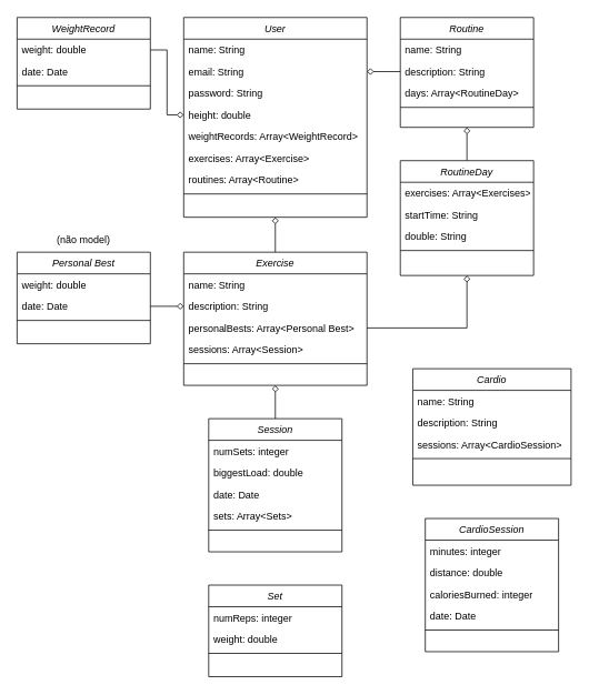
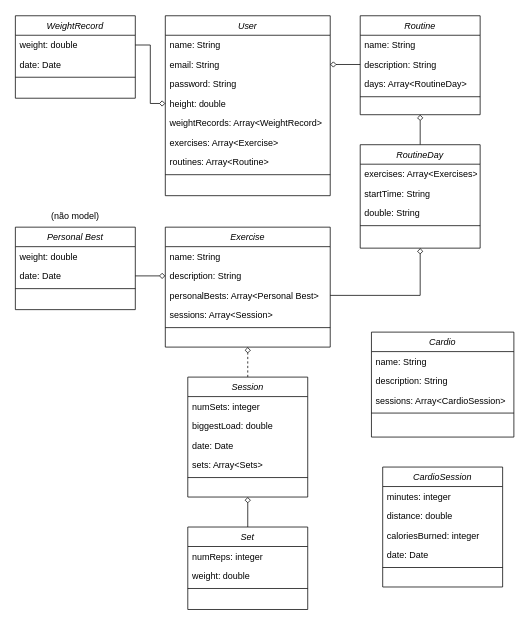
  <mxCell id="0" />
  <mxCell id="1" parent="0" />
  <mxCell id="2" value="User" style="swimlane;fontStyle=2;align=center;verticalAlign=top;childLayout=stackLayout;horizontal=1;startSize=26;horizontalStack=0;resizeParent=1;resizeLast=0;collapsible=1;marginBottom=0;rounded=0;shadow=0;strokeWidth=1;" parent="1" vertex="1"><mxGeometry x="220" y="20" width="220" height="240" as="geometry"><mxRectangle x="230" y="140" width="160" height="26" as="alternateBounds" /></mxGeometry></mxCell>
  <mxCell id="3" value="name: String" style="text;align=left;verticalAlign=top;spacingLeft=4;spacingRight=4;overflow=hidden;rotatable=0;points=[[0,0.5],[1,0.5]];portConstraint=eastwest;" parent="2" vertex="1"><mxGeometry y="26" width="220" height="26" as="geometry" /></mxCell>
  <mxCell id="4" value="email: String" style="text;align=left;verticalAlign=top;spacingLeft=4;spacingRight=4;overflow=hidden;rotatable=0;points=[[0,0.5],[1,0.5]];portConstraint=eastwest;rounded=0;shadow=0;html=0;" parent="2" vertex="1"><mxGeometry y="52" width="220" height="26" as="geometry" /></mxCell>
  <mxCell id="5" value="password: String" style="text;align=left;verticalAlign=top;spacingLeft=4;spacingRight=4;overflow=hidden;rotatable=0;points=[[0,0.5],[1,0.5]];portConstraint=eastwest;rounded=0;shadow=0;html=0;" parent="2" vertex="1"><mxGeometry y="78" width="220" height="26" as="geometry" /></mxCell>
  <mxCell id="6" value="height: double" style="text;align=left;verticalAlign=top;spacingLeft=4;spacingRight=4;overflow=hidden;rotatable=0;points=[[0,0.5],[1,0.5]];portConstraint=eastwest;rounded=0;shadow=0;html=0;" vertex="1" parent="2"><mxGeometry y="104" width="220" height="26" as="geometry" /></mxCell>
  <mxCell id="7" value="weightRecords: Array&lt;WeightRecord&gt;" style="text;align=left;verticalAlign=top;spacingLeft=4;spacingRight=4;overflow=hidden;rotatable=0;points=[[0,0.5],[1,0.5]];portConstraint=eastwest;rounded=0;shadow=0;html=0;" vertex="1" parent="2"><mxGeometry y="130" width="220" height="26" as="geometry" /></mxCell>
  <mxCell id="8" value="exercises: Array&lt;Exercise&gt;" style="text;align=left;verticalAlign=top;spacingLeft=4;spacingRight=4;overflow=hidden;rotatable=0;points=[[0,0.5],[1,0.5]];portConstraint=eastwest;rounded=0;shadow=0;html=0;" vertex="1" parent="2"><mxGeometry y="156" width="220" height="26" as="geometry" /></mxCell>
  <mxCell id="9" value="routines: Array&lt;Routine&gt;" style="text;align=left;verticalAlign=top;spacingLeft=4;spacingRight=4;overflow=hidden;rotatable=0;points=[[0,0.5],[1,0.5]];portConstraint=eastwest;rounded=0;shadow=0;html=0;" vertex="1" parent="2"><mxGeometry y="182" width="220" height="26" as="geometry" /></mxCell>
  <mxCell id="10" value="" style="line;html=1;strokeWidth=1;align=left;verticalAlign=middle;spacingTop=-1;spacingLeft=3;spacingRight=3;rotatable=0;labelPosition=right;points=[];portConstraint=eastwest;" parent="2" vertex="1"><mxGeometry y="208" width="220" height="8" as="geometry" /></mxCell>
- <mxCell id="11" style="edgeStyle=orthogonalEdgeStyle;rounded=0;orthogonalLoop=1;jettySize=auto;html=1;entryX=0.5;entryY=1;entryDx=0;entryDy=0;endArrow=diamond;endFill=0;" edge="1" parent="1" source="12" target="2"><mxGeometry relative="1" as="geometry" /></mxCell>
  <mxCell id="12" value="Exercise" style="swimlane;fontStyle=2;align=center;verticalAlign=top;childLayout=stackLayout;horizontal=1;startSize=26;horizontalStack=0;resizeParent=1;resizeLast=0;collapsible=1;marginBottom=0;rounded=0;shadow=0;strokeWidth=1;" vertex="1" parent="1"><mxGeometry x="220" y="302" width="220" height="160" as="geometry"><mxRectangle x="230" y="140" width="160" height="26" as="alternateBounds" /></mxGeometry></mxCell>
  <mxCell id="13" value="name: String" style="text;align=left;verticalAlign=top;spacingLeft=4;spacingRight=4;overflow=hidden;rotatable=0;points=[[0,0.5],[1,0.5]];portConstraint=eastwest;" vertex="1" parent="12"><mxGeometry y="26" width="220" height="26" as="geometry" /></mxCell>
  <mxCell id="14" value="description: String" style="text;align=left;verticalAlign=top;spacingLeft=4;spacingRight=4;overflow=hidden;rotatable=0;points=[[0,0.5],[1,0.5]];portConstraint=eastwest;rounded=0;shadow=0;html=0;" vertex="1" parent="12"><mxGeometry y="52" width="220" height="26" as="geometry" /></mxCell>
  <mxCell id="15" value="personalBests: Array&lt;Personal Best&gt;" style="text;align=left;verticalAlign=top;spacingLeft=4;spacingRight=4;overflow=hidden;rotatable=0;points=[[0,0.5],[1,0.5]];portConstraint=eastwest;rounded=0;shadow=0;html=0;" vertex="1" parent="12"><mxGeometry y="78" width="220" height="26" as="geometry" /></mxCell>
  <mxCell id="16" value="sessions: Array&lt;Session&gt;" style="text;align=left;verticalAlign=top;spacingLeft=4;spacingRight=4;overflow=hidden;rotatable=0;points=[[0,0.5],[1,0.5]];portConstraint=eastwest;rounded=0;shadow=0;html=0;" vertex="1" parent="12"><mxGeometry y="104" width="220" height="26" as="geometry" /></mxCell>
  <mxCell id="17" value="" style="line;html=1;strokeWidth=1;align=left;verticalAlign=middle;spacingTop=-1;spacingLeft=3;spacingRight=3;rotatable=0;labelPosition=right;points=[];portConstraint=eastwest;" vertex="1" parent="12"><mxGeometry y="130" width="220" height="8" as="geometry" /></mxCell>
- <mxCell id="18" style="edgeStyle=orthogonalEdgeStyle;rounded=0;orthogonalLoop=1;jettySize=auto;html=1;entryX=0.5;entryY=1;entryDx=0;entryDy=0;endArrow=diamond;endFill=0;" edge="1" parent="1" source="19" target="12"><mxGeometry relative="1" as="geometry" /></mxCell>
+ <mxCell id="18" style="edgeStyle=orthogonalEdgeStyle;rounded=0;orthogonalLoop=1;jettySize=auto;html=1;entryX=0.5;entryY=1;entryDx=0;entryDy=0;endArrow=diamond;endFill=0;dashed=1;" edge="1" parent="1" source="19" target="12"><mxGeometry relative="1" as="geometry" /></mxCell>
  <mxCell id="19" value="Session" style="swimlane;fontStyle=2;align=center;verticalAlign=top;childLayout=stackLayout;horizontal=1;startSize=26;horizontalStack=0;resizeParent=1;resizeLast=0;collapsible=1;marginBottom=0;rounded=0;shadow=0;strokeWidth=1;" vertex="1" parent="1"><mxGeometry x="250" y="502" width="160" height="160" as="geometry"><mxRectangle x="230" y="140" width="160" height="26" as="alternateBounds" /></mxGeometry></mxCell>
  <mxCell id="20" value="numSets: integer" style="text;align=left;verticalAlign=top;spacingLeft=4;spacingRight=4;overflow=hidden;rotatable=0;points=[[0,0.5],[1,0.5]];portConstraint=eastwest;" vertex="1" parent="19"><mxGeometry y="26" width="160" height="26" as="geometry" /></mxCell>
  <mxCell id="21" value="biggestLoad: double" style="text;align=left;verticalAlign=top;spacingLeft=4;spacingRight=4;overflow=hidden;rotatable=0;points=[[0,0.5],[1,0.5]];portConstraint=eastwest;" vertex="1" parent="19"><mxGeometry y="52" width="160" height="26" as="geometry" /></mxCell>
  <mxCell id="22" value="date: Date" style="text;align=left;verticalAlign=top;spacingLeft=4;spacingRight=4;overflow=hidden;rotatable=0;points=[[0,0.5],[1,0.5]];portConstraint=eastwest;rounded=0;shadow=0;html=0;" vertex="1" parent="19"><mxGeometry y="78" width="160" height="26" as="geometry" /></mxCell>
  <mxCell id="23" value="sets: Array&lt;Sets&gt;" style="text;align=left;verticalAlign=top;spacingLeft=4;spacingRight=4;overflow=hidden;rotatable=0;points=[[0,0.5],[1,0.5]];portConstraint=eastwest;rounded=0;shadow=0;html=0;" vertex="1" parent="19"><mxGeometry y="104" width="160" height="26" as="geometry" /></mxCell>
  <mxCell id="24" value="" style="line;html=1;strokeWidth=1;align=left;verticalAlign=middle;spacingTop=-1;spacingLeft=3;spacingRight=3;rotatable=0;labelPosition=right;points=[];portConstraint=eastwest;" vertex="1" parent="19"><mxGeometry y="130" width="160" height="8" as="geometry" /></mxCell>
+ <mxCell id="25" style="edgeStyle=orthogonalEdgeStyle;rounded=0;orthogonalLoop=1;jettySize=auto;html=1;entryX=0.5;entryY=1;entryDx=0;entryDy=0;endArrow=diamond;endFill=0;" edge="1" parent="1" source="26" target="19"><mxGeometry relative="1" as="geometry" /></mxCell>
  <mxCell id="26" value="Set" style="swimlane;fontStyle=2;align=center;verticalAlign=top;childLayout=stackLayout;horizontal=1;startSize=26;horizontalStack=0;resizeParent=1;resizeLast=0;collapsible=1;marginBottom=0;rounded=0;shadow=0;strokeWidth=1;" vertex="1" parent="1"><mxGeometry x="250" y="702" width="160" height="110" as="geometry"><mxRectangle x="230" y="140" width="160" height="26" as="alternateBounds" /></mxGeometry></mxCell>
  <mxCell id="27" value="numReps: integer" style="text;align=left;verticalAlign=top;spacingLeft=4;spacingRight=4;overflow=hidden;rotatable=0;points=[[0,0.5],[1,0.5]];portConstraint=eastwest;" vertex="1" parent="26"><mxGeometry y="26" width="160" height="26" as="geometry" /></mxCell>
  <mxCell id="28" value="weight: double" style="text;align=left;verticalAlign=top;spacingLeft=4;spacingRight=4;overflow=hidden;rotatable=0;points=[[0,0.5],[1,0.5]];portConstraint=eastwest;rounded=0;shadow=0;html=0;" vertex="1" parent="26"><mxGeometry y="52" width="160" height="26" as="geometry" /></mxCell>
  <mxCell id="29" value="" style="line;html=1;strokeWidth=1;align=left;verticalAlign=middle;spacingTop=-1;spacingLeft=3;spacingRight=3;rotatable=0;labelPosition=right;points=[];portConstraint=eastwest;" vertex="1" parent="26"><mxGeometry y="78" width="160" height="8" as="geometry" /></mxCell>
  <mxCell id="30" value="Routine" style="swimlane;fontStyle=2;align=center;verticalAlign=top;childLayout=stackLayout;horizontal=1;startSize=26;horizontalStack=0;resizeParent=1;resizeLast=0;collapsible=1;marginBottom=0;rounded=0;shadow=0;strokeWidth=1;" vertex="1" parent="1"><mxGeometry x="480" y="20" width="160" height="132" as="geometry"><mxRectangle x="230" y="140" width="160" height="26" as="alternateBounds" /></mxGeometry></mxCell>
  <mxCell id="31" value="name: String" style="text;align=left;verticalAlign=top;spacingLeft=4;spacingRight=4;overflow=hidden;rotatable=0;points=[[0,0.5],[1,0.5]];portConstraint=eastwest;" vertex="1" parent="30"><mxGeometry y="26" width="160" height="26" as="geometry" /></mxCell>
  <mxCell id="32" value="description: String" style="text;align=left;verticalAlign=top;spacingLeft=4;spacingRight=4;overflow=hidden;rotatable=0;points=[[0,0.5],[1,0.5]];portConstraint=eastwest;" vertex="1" parent="30"><mxGeometry y="52" width="160" height="26" as="geometry" /></mxCell>
  <mxCell id="33" value="days: Array&lt;RoutineDay&gt;" style="text;align=left;verticalAlign=top;spacingLeft=4;spacingRight=4;overflow=hidden;rotatable=0;points=[[0,0.5],[1,0.5]];portConstraint=eastwest;rounded=0;shadow=0;html=0;" vertex="1" parent="30"><mxGeometry y="78" width="160" height="26" as="geometry" /></mxCell>
  <mxCell id="34" value="" style="line;html=1;strokeWidth=1;align=left;verticalAlign=middle;spacingTop=-1;spacingLeft=3;spacingRight=3;rotatable=0;labelPosition=right;points=[];portConstraint=eastwest;" vertex="1" parent="30"><mxGeometry y="104" width="160" height="8" as="geometry" /></mxCell>
  <mxCell id="35" value="Personal Best" style="swimlane;fontStyle=2;align=center;verticalAlign=top;childLayout=stackLayout;horizontal=1;startSize=26;horizontalStack=0;resizeParent=1;resizeLast=0;collapsible=1;marginBottom=0;rounded=0;shadow=0;strokeWidth=1;" vertex="1" parent="1"><mxGeometry x="20" y="302" width="160" height="110" as="geometry"><mxRectangle x="230" y="140" width="160" height="26" as="alternateBounds" /></mxGeometry></mxCell>
  <mxCell id="36" value="weight: double" style="text;align=left;verticalAlign=top;spacingLeft=4;spacingRight=4;overflow=hidden;rotatable=0;points=[[0,0.5],[1,0.5]];portConstraint=eastwest;" vertex="1" parent="35"><mxGeometry y="26" width="160" height="26" as="geometry" /></mxCell>
  <mxCell id="37" value="date: Date" style="text;align=left;verticalAlign=top;spacingLeft=4;spacingRight=4;overflow=hidden;rotatable=0;points=[[0,0.5],[1,0.5]];portConstraint=eastwest;rounded=0;shadow=0;html=0;" vertex="1" parent="35"><mxGeometry y="52" width="160" height="26" as="geometry" /></mxCell>
  <mxCell id="38" value="" style="line;html=1;strokeWidth=1;align=left;verticalAlign=middle;spacingTop=-1;spacingLeft=3;spacingRight=3;rotatable=0;labelPosition=right;points=[];portConstraint=eastwest;" vertex="1" parent="35"><mxGeometry y="78" width="160" height="8" as="geometry" /></mxCell>
  <mxCell id="39" style="edgeStyle=orthogonalEdgeStyle;rounded=0;orthogonalLoop=1;jettySize=auto;html=1;entryX=0;entryY=0.5;entryDx=0;entryDy=0;endArrow=diamond;endFill=0;" edge="1" parent="1" source="37" target="14"><mxGeometry relative="1" as="geometry" /></mxCell>
  <mxCell id="40" value="(não model)" style="text;html=1;align=center;verticalAlign=middle;whiteSpace=wrap;rounded=0;" vertex="1" parent="1"><mxGeometry x="20" y="272" width="160" height="30" as="geometry" /></mxCell>
  <mxCell id="41" style="edgeStyle=orthogonalEdgeStyle;rounded=0;orthogonalLoop=1;jettySize=auto;html=1;entryX=0.5;entryY=1;entryDx=0;entryDy=0;endArrow=diamond;endFill=0;" edge="1" parent="1" source="42" target="30"><mxGeometry relative="1" as="geometry" /></mxCell>
  <mxCell id="42" value="RoutineDay" style="swimlane;fontStyle=2;align=center;verticalAlign=top;childLayout=stackLayout;horizontal=1;startSize=26;horizontalStack=0;resizeParent=1;resizeLast=0;collapsible=1;marginBottom=0;rounded=0;shadow=0;strokeWidth=1;" vertex="1" parent="1"><mxGeometry x="480" y="192" width="160" height="138" as="geometry"><mxRectangle x="230" y="140" width="160" height="26" as="alternateBounds" /></mxGeometry></mxCell>
  <mxCell id="43" value="exercises: Array&lt;Exercises&gt;" style="text;align=left;verticalAlign=top;spacingLeft=4;spacingRight=4;overflow=hidden;rotatable=0;points=[[0,0.5],[1,0.5]];portConstraint=eastwest;" vertex="1" parent="42"><mxGeometry y="26" width="160" height="26" as="geometry" /></mxCell>
  <mxCell id="44" value="startTime: String" style="text;align=left;verticalAlign=top;spacingLeft=4;spacingRight=4;overflow=hidden;rotatable=0;points=[[0,0.5],[1,0.5]];portConstraint=eastwest;rounded=0;shadow=0;html=0;" vertex="1" parent="42"><mxGeometry y="52" width="160" height="26" as="geometry" /></mxCell>
  <mxCell id="45" value="double: String" style="text;align=left;verticalAlign=top;spacingLeft=4;spacingRight=4;overflow=hidden;rotatable=0;points=[[0,0.5],[1,0.5]];portConstraint=eastwest;rounded=0;shadow=0;html=0;" vertex="1" parent="42"><mxGeometry y="78" width="160" height="26" as="geometry" /></mxCell>
  <mxCell id="46" value="" style="line;html=1;strokeWidth=1;align=left;verticalAlign=middle;spacingTop=-1;spacingLeft=3;spacingRight=3;rotatable=0;labelPosition=right;points=[];portConstraint=eastwest;" vertex="1" parent="42"><mxGeometry y="104" width="160" height="8" as="geometry" /></mxCell>
  <mxCell id="47" value="WeightRecord" style="swimlane;fontStyle=2;align=center;verticalAlign=top;childLayout=stackLayout;horizontal=1;startSize=26;horizontalStack=0;resizeParent=1;resizeLast=0;collapsible=1;marginBottom=0;rounded=0;shadow=0;strokeWidth=1;" vertex="1" parent="1"><mxGeometry x="20" y="20" width="160" height="110" as="geometry"><mxRectangle x="230" y="140" width="160" height="26" as="alternateBounds" /></mxGeometry></mxCell>
  <mxCell id="48" value="weight: double" style="text;align=left;verticalAlign=top;spacingLeft=4;spacingRight=4;overflow=hidden;rotatable=0;points=[[0,0.5],[1,0.5]];portConstraint=eastwest;" vertex="1" parent="47"><mxGeometry y="26" width="160" height="26" as="geometry" /></mxCell>
  <mxCell id="49" value="date: Date" style="text;align=left;verticalAlign=top;spacingLeft=4;spacingRight=4;overflow=hidden;rotatable=0;points=[[0,0.5],[1,0.5]];portConstraint=eastwest;rounded=0;shadow=0;html=0;" vertex="1" parent="47"><mxGeometry y="52" width="160" height="26" as="geometry" /></mxCell>
  <mxCell id="50" value="" style="line;html=1;strokeWidth=1;align=left;verticalAlign=middle;spacingTop=-1;spacingLeft=3;spacingRight=3;rotatable=0;labelPosition=right;points=[];portConstraint=eastwest;" vertex="1" parent="47"><mxGeometry y="78" width="160" height="8" as="geometry" /></mxCell>
  <mxCell id="51" style="edgeStyle=orthogonalEdgeStyle;rounded=0;orthogonalLoop=1;jettySize=auto;html=1;entryX=0;entryY=0.5;entryDx=0;entryDy=0;endArrow=diamond;endFill=0;" edge="1" parent="1" source="48" target="6"><mxGeometry relative="1" as="geometry" /></mxCell>
  <mxCell id="52" style="edgeStyle=orthogonalEdgeStyle;rounded=0;orthogonalLoop=1;jettySize=auto;html=1;entryX=0.5;entryY=1;entryDx=0;entryDy=0;endArrow=diamond;endFill=0;" edge="1" parent="1" source="15" target="42"><mxGeometry relative="1" as="geometry" /></mxCell>
  <mxCell id="53" style="edgeStyle=orthogonalEdgeStyle;rounded=0;orthogonalLoop=1;jettySize=auto;html=1;entryX=1;entryY=0.5;entryDx=0;entryDy=0;endArrow=diamond;endFill=0;" edge="1" parent="1" source="32" target="4"><mxGeometry relative="1" as="geometry" /></mxCell>
  <mxCell id="54" value="Cardio" style="swimlane;fontStyle=2;align=center;verticalAlign=top;childLayout=stackLayout;horizontal=1;startSize=26;horizontalStack=0;resizeParent=1;resizeLast=0;collapsible=1;marginBottom=0;rounded=0;shadow=0;strokeWidth=1;" vertex="1" parent="1"><mxGeometry x="495" y="442" width="190" height="140" as="geometry"><mxRectangle x="230" y="140" width="160" height="26" as="alternateBounds" /></mxGeometry></mxCell>
  <mxCell id="55" value="name: String" style="text;align=left;verticalAlign=top;spacingLeft=4;spacingRight=4;overflow=hidden;rotatable=0;points=[[0,0.5],[1,0.5]];portConstraint=eastwest;" vertex="1" parent="54"><mxGeometry y="26" width="190" height="26" as="geometry" /></mxCell>
  <mxCell id="56" value="description: String" style="text;align=left;verticalAlign=top;spacingLeft=4;spacingRight=4;overflow=hidden;rotatable=0;points=[[0,0.5],[1,0.5]];portConstraint=eastwest;rounded=0;shadow=0;html=0;" vertex="1" parent="54"><mxGeometry y="52" width="190" height="26" as="geometry" /></mxCell>
  <mxCell id="57" value="sessions: Array&lt;CardioSession&gt;" style="text;align=left;verticalAlign=top;spacingLeft=4;spacingRight=4;overflow=hidden;rotatable=0;points=[[0,0.5],[1,0.5]];portConstraint=eastwest;rounded=0;shadow=0;html=0;" vertex="1" parent="54"><mxGeometry y="78" width="190" height="26" as="geometry" /></mxCell>
  <mxCell id="58" value="" style="line;html=1;strokeWidth=1;align=left;verticalAlign=middle;spacingTop=-1;spacingLeft=3;spacingRight=3;rotatable=0;labelPosition=right;points=[];portConstraint=eastwest;" vertex="1" parent="54"><mxGeometry y="104" width="190" height="8" as="geometry" /></mxCell>
  <mxCell id="59" value="CardioSession" style="swimlane;fontStyle=2;align=center;verticalAlign=top;childLayout=stackLayout;horizontal=1;startSize=26;horizontalStack=0;resizeParent=1;resizeLast=0;collapsible=1;marginBottom=0;rounded=0;shadow=0;strokeWidth=1;" vertex="1" parent="1"><mxGeometry x="510" y="622" width="160" height="160" as="geometry"><mxRectangle x="230" y="140" width="160" height="26" as="alternateBounds" /></mxGeometry></mxCell>
  <mxCell id="60" value="minutes: integer" style="text;align=left;verticalAlign=top;spacingLeft=4;spacingRight=4;overflow=hidden;rotatable=0;points=[[0,0.5],[1,0.5]];portConstraint=eastwest;" vertex="1" parent="59"><mxGeometry y="26" width="160" height="26" as="geometry" /></mxCell>
  <mxCell id="61" value="distance: double" style="text;align=left;verticalAlign=top;spacingLeft=4;spacingRight=4;overflow=hidden;rotatable=0;points=[[0,0.5],[1,0.5]];portConstraint=eastwest;" vertex="1" parent="59"><mxGeometry y="52" width="160" height="26" as="geometry" /></mxCell>
  <mxCell id="62" value="caloriesBurned: integer" style="text;align=left;verticalAlign=top;spacingLeft=4;spacingRight=4;overflow=hidden;rotatable=0;points=[[0,0.5],[1,0.5]];portConstraint=eastwest;" vertex="1" parent="59"><mxGeometry y="78" width="160" height="26" as="geometry" /></mxCell>
  <mxCell id="63" value="date: Date" style="text;align=left;verticalAlign=top;spacingLeft=4;spacingRight=4;overflow=hidden;rotatable=0;points=[[0,0.5],[1,0.5]];portConstraint=eastwest;rounded=0;shadow=0;html=0;" vertex="1" parent="59"><mxGeometry y="104" width="160" height="26" as="geometry" /></mxCell>
  <mxCell id="64" value="" style="line;html=1;strokeWidth=1;align=left;verticalAlign=middle;spacingTop=-1;spacingLeft=3;spacingRight=3;rotatable=0;labelPosition=right;points=[];portConstraint=eastwest;" vertex="1" parent="59"><mxGeometry y="130" width="160" height="8" as="geometry" /></mxCell>
